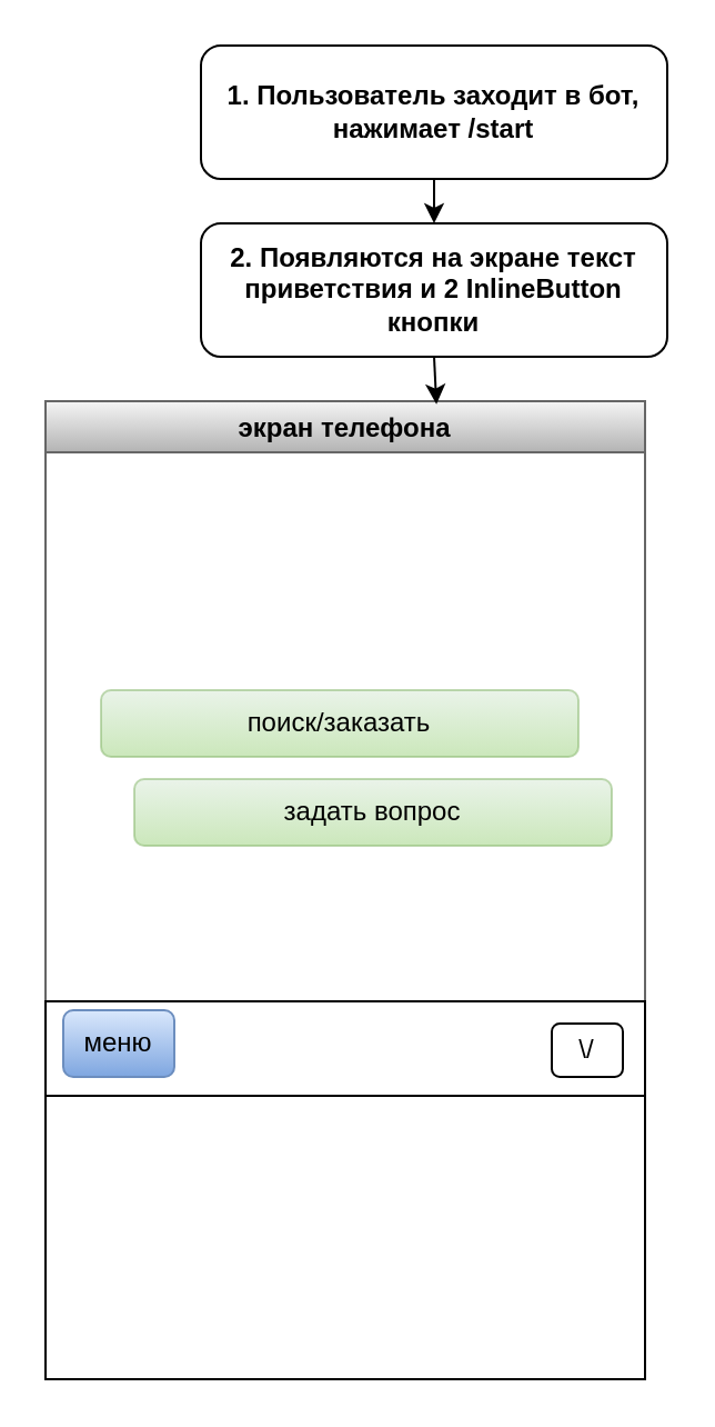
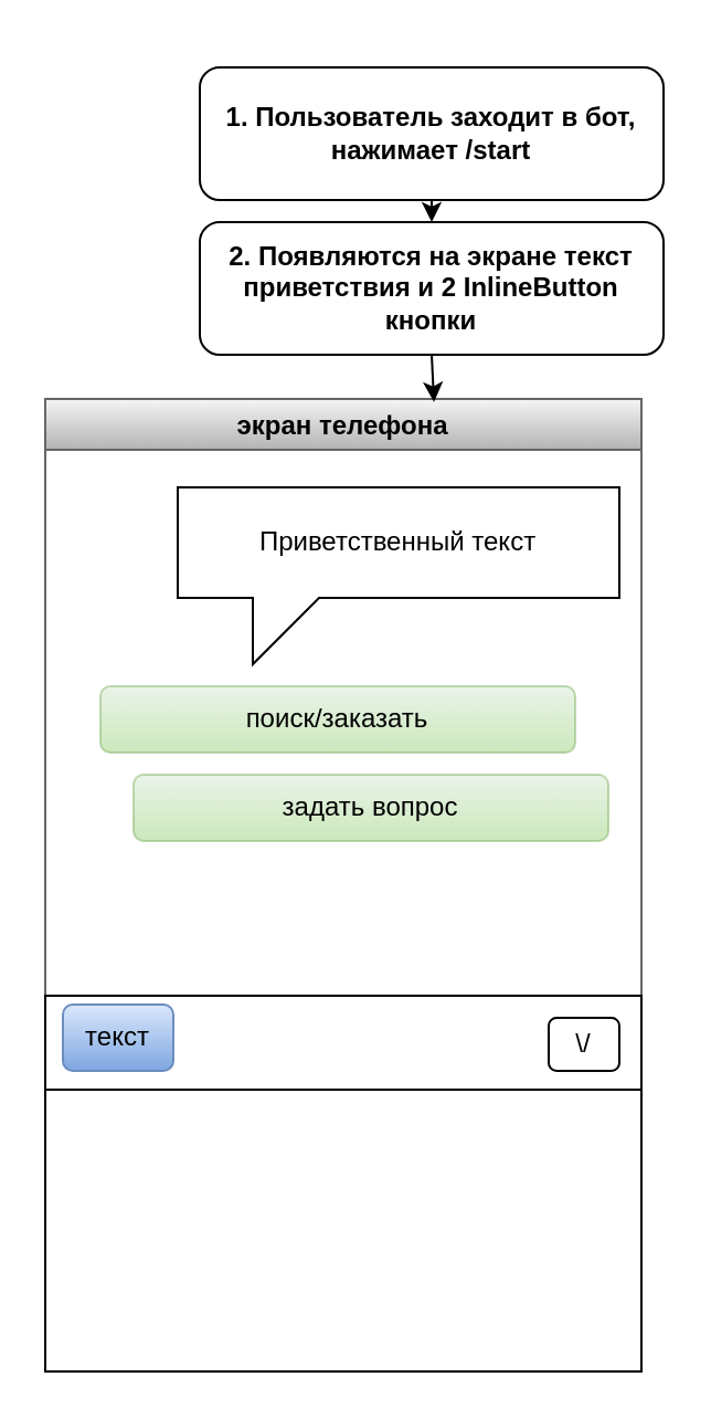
  <mxCell id="0" />
  <mxCell id="1" parent="0" />
- <mxCell id="2" value="&lt;b&gt;1. Пользователь заходит в бот, нажимает /start&lt;/b&gt;" style="rounded=1;whiteSpace=wrap;html=1;" vertex="1" parent="1"><mxGeometry x="90" y="20" width="210" height="60" as="geometry" /></mxCell>
+ <mxCell id="2" value="&lt;b&gt;1. Пользователь заходит в бот, нажимает /start&lt;/b&gt;" style="rounded=1;whiteSpace=wrap;html=1;" vertex="1" parent="1"><mxGeometry x="90" y="30" width="210" height="60" as="geometry" /></mxCell>
  <mxCell id="3" value="" style="endArrow=classic;html=1;rounded=0;exitX=0.5;exitY=1;exitDx=0;exitDy=0;" edge="1" parent="1" source="2"><mxGeometry width="50" height="50" relative="1" as="geometry"><mxPoint x="150" y="250" as="sourcePoint" /><mxPoint x="195" y="100" as="targetPoint" /></mxGeometry></mxCell>
  <mxCell id="4" value="&lt;b&gt;2. Появляются на экране текст приветствия и 2 InlineButton кнопки&lt;/b&gt;" style="rounded=1;whiteSpace=wrap;html=1;" vertex="1" parent="1"><mxGeometry x="90" y="100" width="210" height="60" as="geometry" /></mxCell>
  <mxCell id="5" value="экран телефона" style="swimlane;fillColor=#f5f5f5;gradientColor=#b3b3b3;strokeColor=#666666;" vertex="1" parent="1"><mxGeometry x="20" y="180" width="270" height="440" as="geometry" /></mxCell>
+ <mxCell id="6" value="Приветственный текст" style="shape=callout;whiteSpace=wrap;html=1;perimeter=calloutPerimeter;base=30;size=30;position=0.17;position2=0.17;" vertex="1" parent="5"><mxGeometry x="60" y="40" width="200" height="80" as="geometry" /></mxCell>
  <mxCell id="7" value="поиск/заказать" style="rounded=1;whiteSpace=wrap;html=1;fillColor=#d5e8d4;gradientColor=#97d077;strokeColor=#82b366;opacity=50;" vertex="1" parent="5"><mxGeometry x="25" y="130" width="215" height="30" as="geometry" /></mxCell>
  <mxCell id="8" value="задать вопрос" style="rounded=1;whiteSpace=wrap;html=1;fillColor=#d5e8d4;gradientColor=#97d077;strokeColor=#82b366;opacity=50;" vertex="1" parent="5"><mxGeometry x="40" y="170" width="215" height="30" as="geometry" /></mxCell>
  <mxCell id="9" value="" style="rounded=0;whiteSpace=wrap;html=1;" vertex="1" parent="5"><mxGeometry y="270" width="270" height="170" as="geometry" /></mxCell>
  <mxCell id="10" value="" style="endArrow=none;html=1;rounded=0;exitX=0;exitY=0.25;exitDx=0;exitDy=0;entryX=1;entryY=0.25;entryDx=0;entryDy=0;" edge="1" parent="5" source="9" target="9"><mxGeometry width="50" height="50" relative="1" as="geometry"><mxPoint x="130" y="170" as="sourcePoint" /><mxPoint x="180" y="120" as="targetPoint" /><Array as="points" /></mxGeometry></mxCell>
- <mxCell id="11" value="меню" style="rounded=1;whiteSpace=wrap;html=1;fillColor=#dae8fc;gradientColor=#7ea6e0;strokeColor=#6c8ebf;" vertex="1" parent="5"><mxGeometry x="8" y="274" width="50" height="30" as="geometry" /></mxCell>
+ <mxCell id="11" value="текст" style="rounded=1;whiteSpace=wrap;html=1;fillColor=#dae8fc;gradientColor=#7ea6e0;strokeColor=#6c8ebf;" vertex="1" parent="5"><mxGeometry x="8" y="274" width="50" height="30" as="geometry" /></mxCell>
  <mxCell id="12" value="\/" style="rounded=1;whiteSpace=wrap;html=1;" vertex="1" parent="5"><mxGeometry x="228" y="280" width="32" height="24" as="geometry" /></mxCell>
  <mxCell id="13" value="" style="endArrow=classic;html=1;rounded=0;exitX=0.5;exitY=1;exitDx=0;exitDy=0;entryX=0.652;entryY=0.003;entryDx=0;entryDy=0;entryPerimeter=0;" edge="1" parent="1" source="4" target="5"><mxGeometry width="50" height="50" relative="1" as="geometry"><mxPoint x="150" y="350" as="sourcePoint" /><mxPoint x="200" y="300" as="targetPoint" /></mxGeometry></mxCell>
